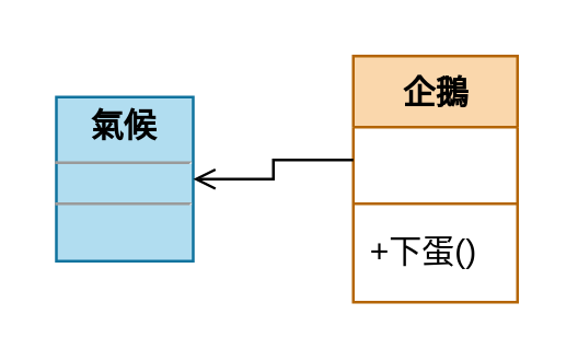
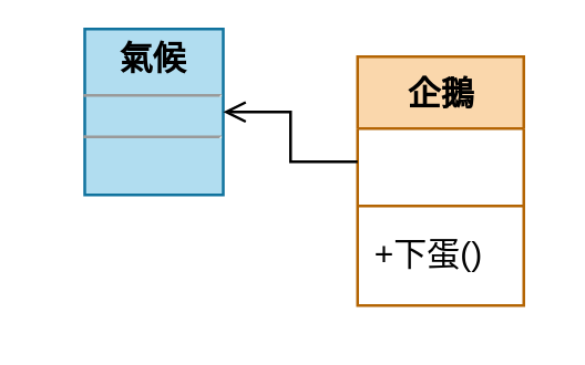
  <mxCell id="0" />
  <mxCell id="1" parent="0" />
  <mxCell id="2" value="企鵝" style="swimlane;fontStyle=1;align=center;verticalAlign=top;childLayout=stackLayout;horizontal=1;startSize=26;horizontalStack=0;resizeParent=1;resizeParentMax=0;resizeLast=0;collapsible=1;marginBottom=0;whiteSpace=wrap;html=1;fillColor=#fad7ac;strokeColor=#b46504;" vertex="1" parent="1"><mxGeometry x="128.5" y="20" width="60" height="90" as="geometry" /></mxCell>
  <mxCell id="3" value="&amp;nbsp;" style="text;strokeColor=none;fillColor=none;align=left;verticalAlign=top;spacingLeft=4;spacingRight=4;overflow=hidden;rotatable=0;points=[[0,0.5],[1,0.5]];portConstraint=eastwest;whiteSpace=wrap;html=1;" vertex="1" parent="2"><mxGeometry y="26" width="60" height="24" as="geometry" /></mxCell>
  <mxCell id="4" value="" style="line;strokeWidth=1;fillColor=none;align=left;verticalAlign=middle;spacingTop=-1;spacingLeft=3;spacingRight=3;rotatable=0;labelPosition=right;points=[];portConstraint=eastwest;strokeColor=inherit;" vertex="1" parent="2"><mxGeometry y="50" width="60" height="8" as="geometry" /></mxCell>
  <mxCell id="5" value="+下蛋()" style="text;strokeColor=none;fillColor=none;align=left;verticalAlign=top;spacingLeft=4;spacingRight=4;overflow=hidden;rotatable=0;points=[[0,0.5],[1,0.5]];portConstraint=eastwest;whiteSpace=wrap;html=1;" vertex="1" parent="2"><mxGeometry y="58" width="60" height="32" as="geometry" /></mxCell>
- <mxCell id="6" value="&lt;p style=&quot;margin:0px;margin-top:4px;text-align:center;&quot;&gt;&lt;b&gt;氣候&lt;/b&gt;&lt;/p&gt;&lt;hr size=&quot;1&quot;&gt;&lt;div style=&quot;height:2px;&quot;&gt;&lt;/div&gt;&lt;hr size=&quot;1&quot;&gt;&lt;div style=&quot;height:2px;&quot;&gt;&lt;/div&gt;" style="verticalAlign=top;align=left;overflow=fill;fontSize=12;fontFamily=Helvetica;html=1;whiteSpace=wrap;fillColor=#b1ddf0;strokeColor=#10739e;" vertex="1" parent="1"><mxGeometry x="20" y="35" width="50" height="60" as="geometry" /></mxCell>
+ <mxCell id="6" value="&lt;p style=&quot;margin:0px;margin-top:4px;text-align:center;&quot;&gt;&lt;b&gt;氣候&lt;/b&gt;&lt;/p&gt;&lt;hr size=&quot;1&quot;&gt;&lt;div style=&quot;height:2px;&quot;&gt;&lt;/div&gt;&lt;hr size=&quot;1&quot;&gt;&lt;div style=&quot;height:2px;&quot;&gt;&lt;/div&gt;" style="verticalAlign=top;align=left;overflow=fill;fontSize=12;fontFamily=Helvetica;html=1;whiteSpace=wrap;fillColor=#b1ddf0;strokeColor=#10739e;" vertex="1" parent="1"><mxGeometry x="30" y="10" width="50" height="60" as="geometry" /></mxCell>
  <mxCell id="7" style="edgeStyle=orthogonalEdgeStyle;rounded=0;orthogonalLoop=1;jettySize=auto;html=1;exitX=0;exitY=0.5;exitDx=0;exitDy=0;entryX=1;entryY=0.5;entryDx=0;entryDy=0;endArrow=open;endFill=0;" edge="1" parent="1" source="3" target="6"><mxGeometry relative="1" as="geometry" /></mxCell>
